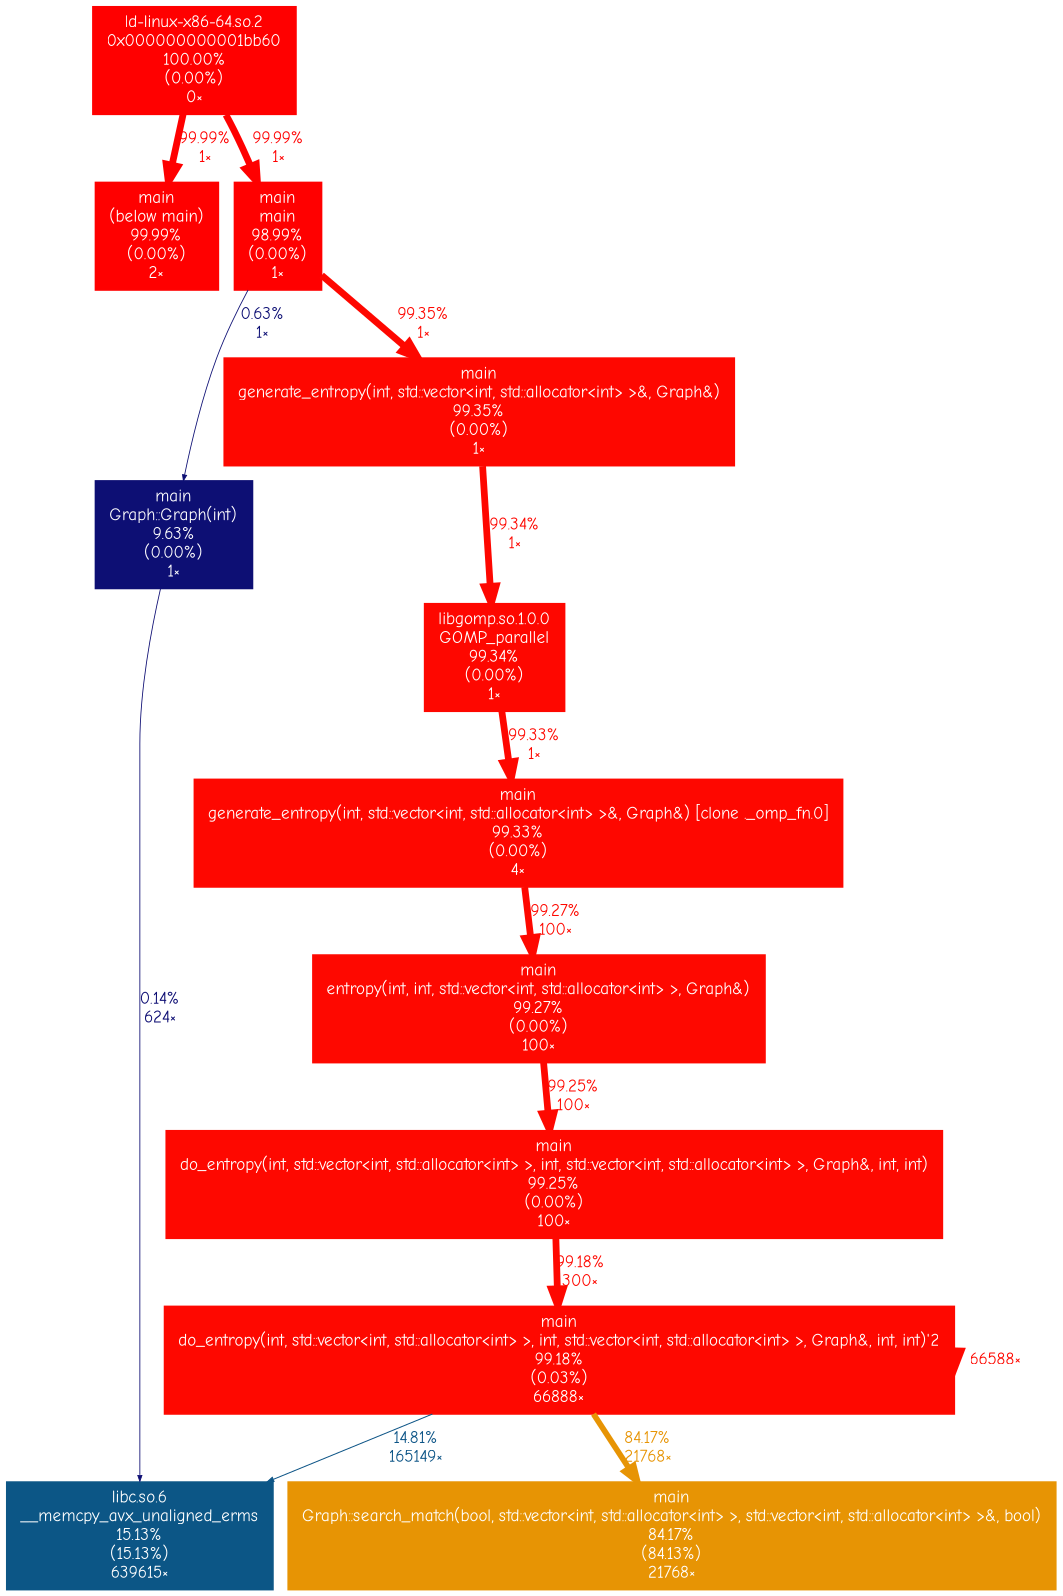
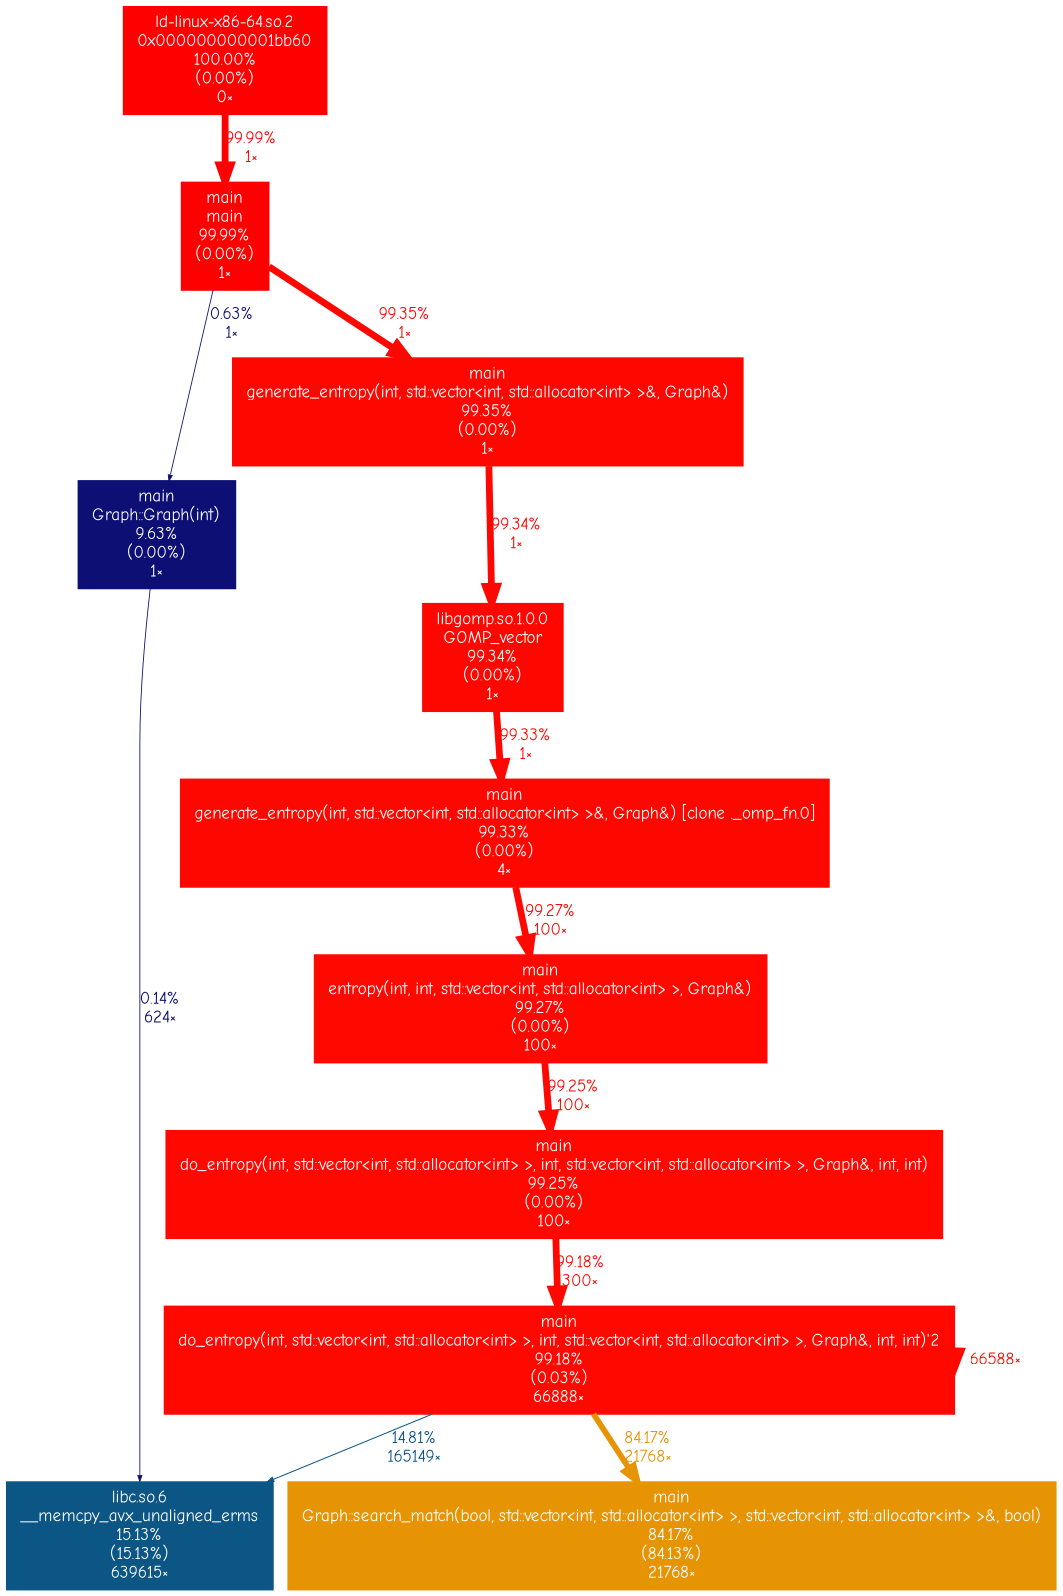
  digraph {
    fontname="Comic Neue"
    nodesep=0.125
    ranksep=0.25
    node [color="#ff0000" fontcolor="#ffffff" fontname="Comic Neue" fontsize=10.00 shape=box style=filled]
    edge [arrowsize=1.00 color="#fe0800" fontcolor="#fe0800" fontname="Comic Neue" fontsize=10.00 labeldistance=3.97 penwidth=3.97]
-   n1 [height=0 label="main\n(below main)\n99.99%\n(0.00%)\n2×" width=0]
-   n2 [height=0 label="main\nmain\n98.99%\n(0.00%)\n1×" width=0]
+   n2 [height=0 label="main\nmain\n99.99%\n(0.00%)\n1×" width=0]
    n3 [color="#0d0f74" height=0 label="main\nGraph::Graph(int)\n9.63%\n(0.00%)\n1×" width=0]
    n4 [color="#fe0700" height=0 label="main\ngenerate_entropy(int, std::vector<int, std::allocator<int> >&, Graph&)\n99.35%\n(0.00%)\n1×" width=0]
    n5 [color="#0c5686" height=0 label="libc.so.6\n__memcpy_avx_unaligned_erms\n15.13%\n(15.13%)\n639615×" width=0]
-   n6 [color="#fe0700" height=0 label="libgomp.so.1.0.0\nGOMP_parallel\n99.34%\n(0.00%)\n1×" width=0]
+   n6 [color="#fe0700" height=0 label="libgomp.so.1.0.0\nGOMP_vector\n99.34%\n(0.00%)\n1×" width=0]
    n7 [height=0 label="ld-linux-x86-64.so.2\n0x000000000001bb60\n100.00%\n(0.00%)\n0×" width=0]
    n8 [color="#fe0700" height=0 label="main\ngenerate_entropy(int, std::vector<int, std::allocator<int> >&, Graph&) [clone ._omp_fn.0]\n99.33%\n(0.00%)\n4×" width=0]
    n9 [color="#fe0800" height=0 label="main\nentropy(int, int, std::vector<int, std::allocator<int> >, Graph&)\n99.27%\n(0.00%)\n100×" width=0]
    n10 [color="#fe0800" height=0 label="main\ndo_entropy(int, std::vector<int, std::allocator<int> >, int, std::vector<int, std::allocator<int> >, Graph&, int, int)\n99.25%\n(0.00%)\n100×" width=0]
    n11 [color="#e79404" height=0 label="main\nGraph::search_match(bool, std::vector<int, std::allocator<int> >, std::vector<int, std::allocator<int> >&, bool)\n84.17%\n(84.13%)\n21768×" width=0]
    n12 [color="#fe0800" height=0 label="main\ndo_entropy(int, std::vector<int, std::allocator<int> >, int, std::vector<int, std::allocator<int> >, Graph&, int, int)'2\n99.18%\n(0.03%)\n66888×" width=0]
    n2 -> n3 [arrowsize=0.35 color="#0d0f74" fontcolor="#0d0f74" label="0.63%\n1×" labeldistance=0.50 penwidth=0.50]
    n2 -> n4 [color="#fe0700" fontcolor="#fe0700" label="99.35%\n1×"]
    n3 -> n5 [arrowsize=0.35 color="#0d0d73" fontcolor="#0d0d73" label="0.14%\n624×" labeldistance=0.50 penwidth=0.50]
    n4 -> n6 [color="#fe0700" fontcolor="#fe0700" label="99.34%\n1×"]
    n6 -> n8 [color="#fe0700" fontcolor="#fe0700" label="99.33%\n1×"]
-   n7 -> n1 [color="#ff0000" fontcolor="#ff0000" label="99.99%\n1×" labeldistance=4.00 penwidth=4.00]
    n7 -> n2 [color="#ff0000" fontcolor="#ff0000" label="99.99%\n1×" labeldistance=4.00 penwidth=4.00]
    n8 -> n9 [label="99.27%\n100×"]
    n9 -> n10 [label="99.25%\n100×"]
    n10 -> n12 [label="99.18%\n300×"]
    n12 -> n5 [arrowsize=0.38 color="#0c5486" fontcolor="#0c5486" label="14.81%\n165149×" labeldistance=0.59 penwidth=0.59]
    n12 -> n11 [arrowsize=0.92 color="#e79404" fontcolor="#e79404" label="84.17%\n21768×" labeldistance=3.37 penwidth=3.37]
    n12 -> n12 [label="66588×"]
  }
